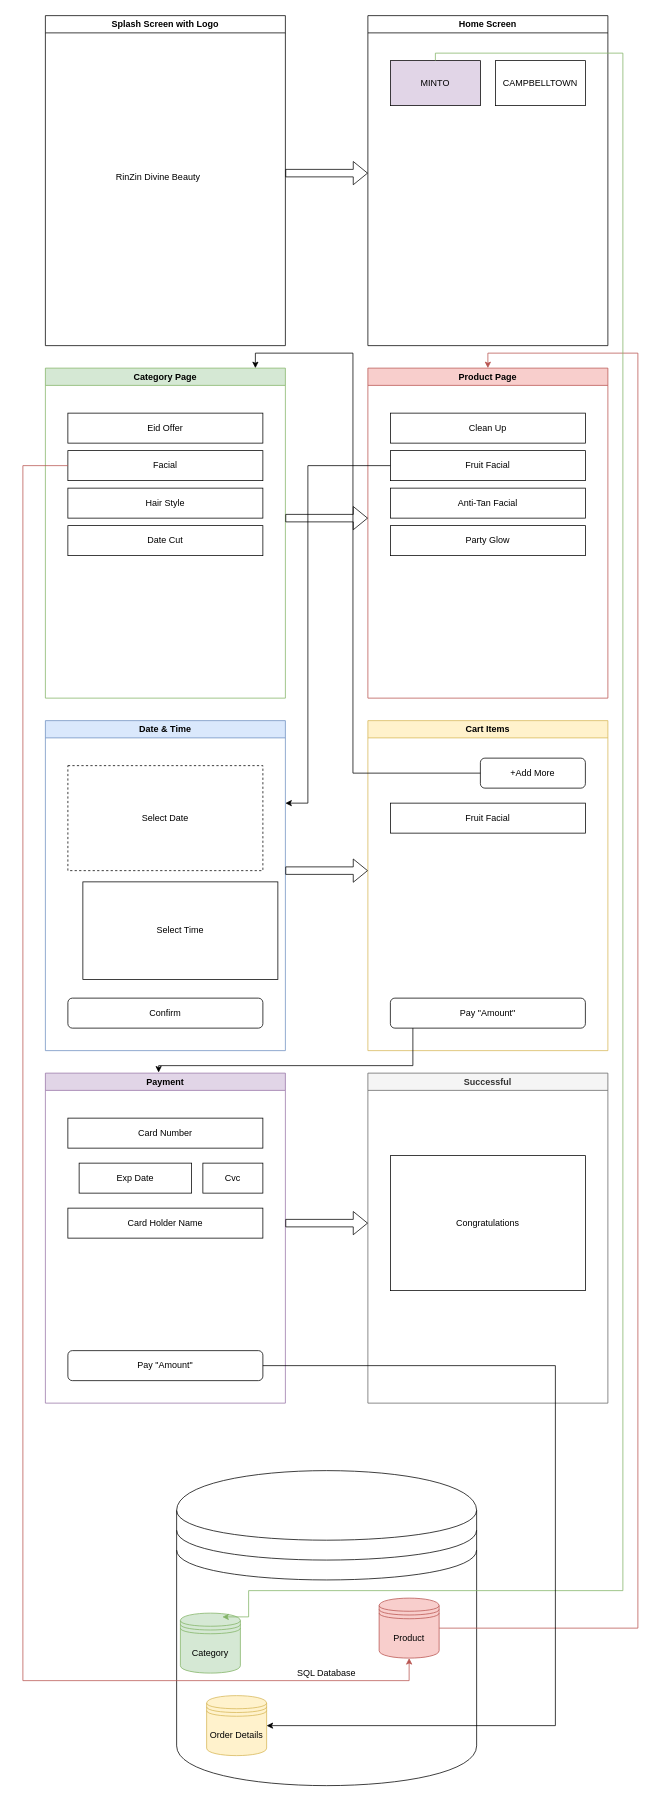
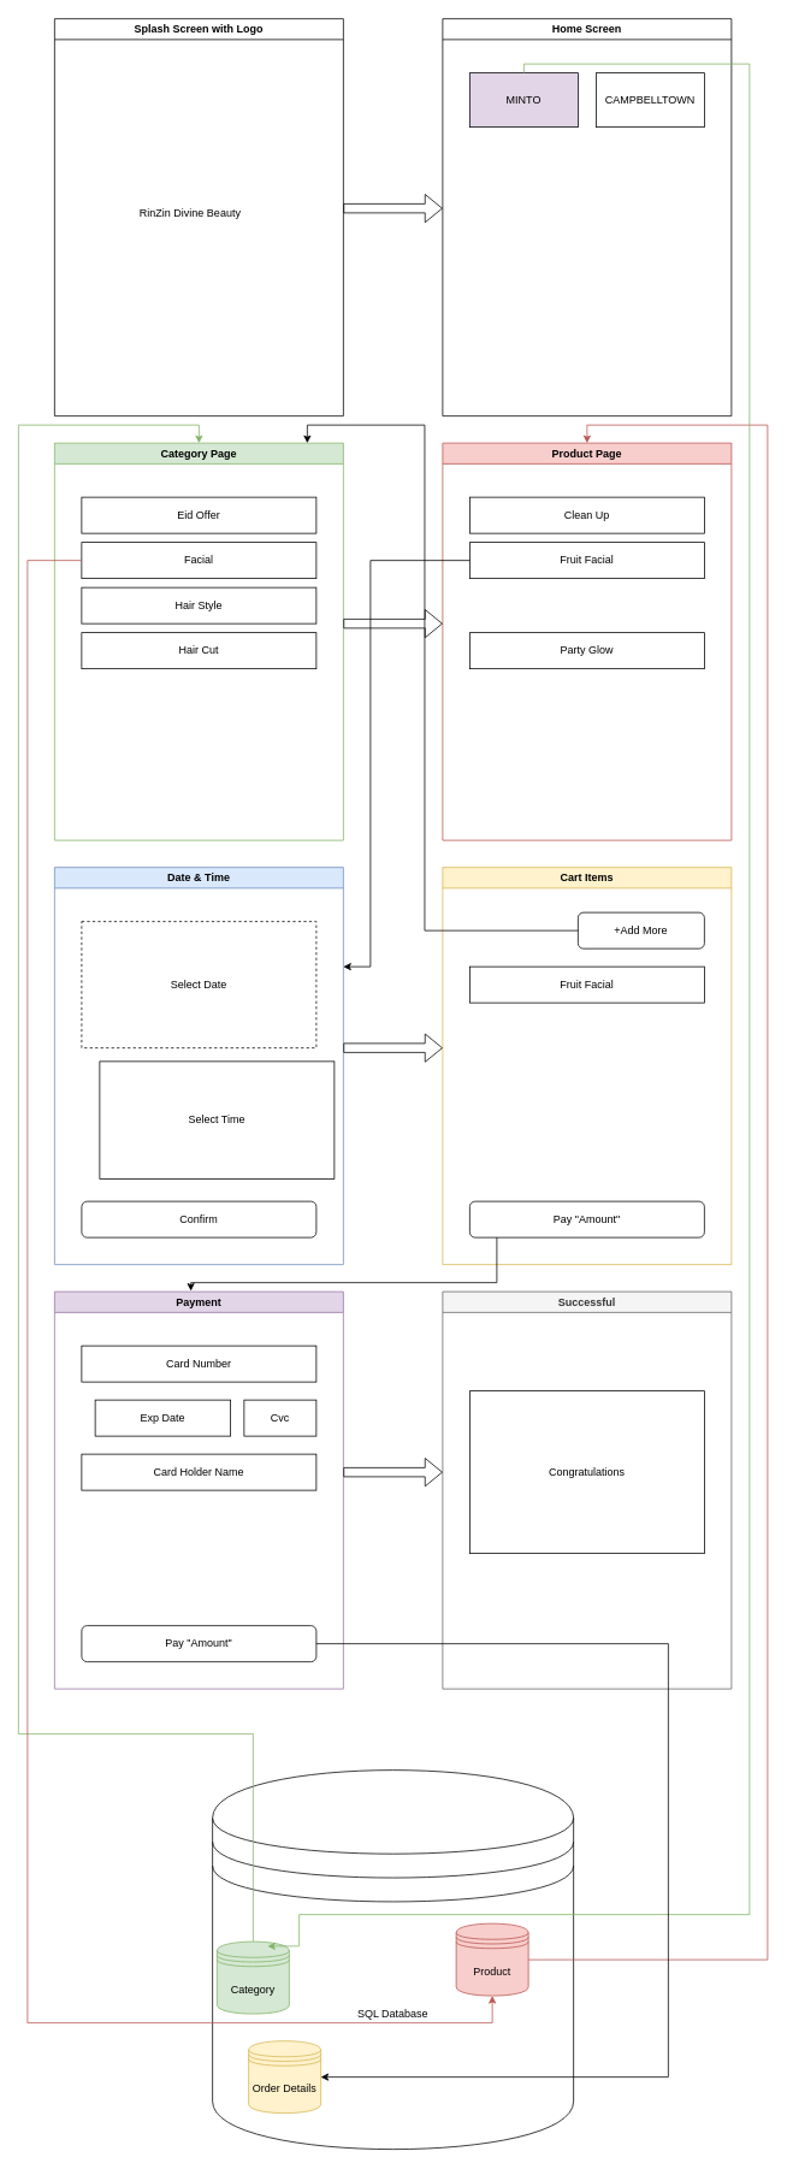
  <mxCell id="0" />
  <mxCell id="1" parent="0" />
  <mxCell id="2" value="SQL Database&lt;div&gt;&lt;br&gt;&lt;/div&gt;" style="shape=datastore;whiteSpace=wrap;html=1;" vertex="1" parent="1"><mxGeometry x="235" y="1960" width="400" height="420" as="geometry" /></mxCell>
+ <mxCell id="3" style="edgeStyle=orthogonalEdgeStyle;rounded=0;orthogonalLoop=1;jettySize=auto;html=1;entryX=0.5;entryY=0;entryDx=0;entryDy=0;fillColor=#d5e8d4;strokeColor=#82b366;" edge="1" parent="1" source="4" target="15"><mxGeometry relative="1" as="geometry"><Array as="points"><mxPoint x="20" y="1920" /><mxPoint x="20" y="470" /><mxPoint x="220" y="470" /></Array></mxGeometry></mxCell>
  <mxCell id="4" value="Category" style="shape=datastore;whiteSpace=wrap;html=1;fillColor=#d5e8d4;strokeColor=#82b366;" vertex="1" parent="1"><mxGeometry x="240" y="2150" width="80" height="80" as="geometry" /></mxCell>
  <mxCell id="5" style="edgeStyle=orthogonalEdgeStyle;rounded=0;orthogonalLoop=1;jettySize=auto;html=1;entryX=0.5;entryY=0;entryDx=0;entryDy=0;fillColor=#f8cecc;strokeColor=#b85450;" edge="1" parent="1" source="6" target="21"><mxGeometry relative="1" as="geometry"><Array as="points"><mxPoint x="850" y="2170" /><mxPoint x="850" y="470" /><mxPoint x="650" y="470" /></Array></mxGeometry></mxCell>
  <mxCell id="6" value="Product" style="shape=datastore;whiteSpace=wrap;html=1;fillColor=#f8cecc;strokeColor=#b85450;" vertex="1" parent="1"><mxGeometry x="505" y="2130" width="80" height="80" as="geometry" /></mxCell>
  <mxCell id="7" value="Order Details" style="shape=datastore;whiteSpace=wrap;html=1;fillColor=#fff2cc;strokeColor=#d6b656;" vertex="1" parent="1"><mxGeometry x="275" y="2260" width="80" height="80" as="geometry" /></mxCell>
  <mxCell id="8" value="Splash Screen with Logo" style="swimlane;whiteSpace=wrap;html=1;" vertex="1" parent="1"><mxGeometry x="60" y="20" width="320" height="440" as="geometry" /></mxCell>
  <mxCell id="9" value="RinZin Divine Beauty" style="text;html=1;align=center;verticalAlign=middle;resizable=0;points=[];autosize=1;strokeColor=none;fillColor=none;" vertex="1" parent="8"><mxGeometry x="80" y="200" width="140" height="30" as="geometry" /></mxCell>
  <mxCell id="10" value="Home Screen" style="swimlane;whiteSpace=wrap;html=1;" vertex="1" parent="1"><mxGeometry x="490" y="20" width="320" height="440" as="geometry" /></mxCell>
  <mxCell id="11" value="MINTO" style="whiteSpace=wrap;html=1;fillColor=#e1d5e7;" vertex="1" parent="10"><mxGeometry x="30" y="60" width="120" height="60" as="geometry" /></mxCell>
  <mxCell id="12" value="CAMPBELLTOWN" style="whiteSpace=wrap;html=1;" vertex="1" parent="10"><mxGeometry x="170" y="60" width="120" height="60" as="geometry" /></mxCell>
  <mxCell id="13" value="" style="shape=flexArrow;endArrow=classic;html=1;rounded=0;" edge="1" parent="1"><mxGeometry width="50" height="50" relative="1" as="geometry"><mxPoint x="380" y="230" as="sourcePoint" /><mxPoint x="490" y="230" as="targetPoint" /></mxGeometry></mxCell>
  <mxCell id="14" style="edgeStyle=orthogonalEdgeStyle;rounded=0;orthogonalLoop=1;jettySize=auto;html=1;fillColor=#d5e8d4;strokeColor=#82b366;entryX=0.7;entryY=0.063;entryDx=0;entryDy=0;entryPerimeter=0;" edge="1" parent="1" source="11" target="4"><mxGeometry relative="1" as="geometry"><mxPoint x="330" y="1880" as="targetPoint" /><Array as="points"><mxPoint x="580" y="70" /><mxPoint x="830" y="70" /><mxPoint x="830" y="2120" /><mxPoint x="331" y="2120" /></Array></mxGeometry></mxCell>
  <mxCell id="15" value="Category Page" style="swimlane;whiteSpace=wrap;html=1;fillColor=#d5e8d4;strokeColor=#82b366;" vertex="1" parent="1"><mxGeometry x="60" y="490" width="320" height="440" as="geometry" /></mxCell>
  <mxCell id="16" value="Eid Offer" style="whiteSpace=wrap;html=1;" vertex="1" parent="15"><mxGeometry x="30" y="60" width="260" height="40" as="geometry" /></mxCell>
- <mxCell id="17" value="Date Cut" style="whiteSpace=wrap;html=1;" vertex="1" parent="15"><mxGeometry x="30" y="210" width="260" height="40" as="geometry" /></mxCell>
+ <mxCell id="17" value="Hair Cut" style="whiteSpace=wrap;html=1;" vertex="1" parent="15"><mxGeometry x="30" y="210" width="260" height="40" as="geometry" /></mxCell>
  <mxCell id="18" value="Hair Style" style="whiteSpace=wrap;html=1;" vertex="1" parent="15"><mxGeometry x="30" y="160" width="260" height="40" as="geometry" /></mxCell>
  <mxCell id="19" value="Facial" style="whiteSpace=wrap;html=1;" vertex="1" parent="15"><mxGeometry x="30" y="110" width="260" height="40" as="geometry" /></mxCell>
  <mxCell id="20" style="edgeStyle=orthogonalEdgeStyle;rounded=0;orthogonalLoop=1;jettySize=auto;html=1;fillColor=#f8cecc;strokeColor=#b85450;entryX=0.5;entryY=1;entryDx=0;entryDy=0;" edge="1" parent="1" source="19" target="6"><mxGeometry relative="1" as="geometry"><mxPoint x="560" y="1960" as="targetPoint" /><Array as="points"><mxPoint x="30" y="620" /><mxPoint x="30" y="2240" /><mxPoint x="545" y="2240" /></Array></mxGeometry></mxCell>
  <mxCell id="21" value="Product Page" style="swimlane;whiteSpace=wrap;html=1;fillColor=#f8cecc;strokeColor=#b85450;" vertex="1" parent="1"><mxGeometry x="490" y="490" width="320" height="440" as="geometry" /></mxCell>
  <mxCell id="22" value="Clean Up" style="whiteSpace=wrap;html=1;" vertex="1" parent="21"><mxGeometry x="30" y="60" width="260" height="40" as="geometry" /></mxCell>
  <mxCell id="23" value="Party Glow" style="whiteSpace=wrap;html=1;" vertex="1" parent="21"><mxGeometry x="30" y="210" width="260" height="40" as="geometry" /></mxCell>
- <mxCell id="24" value="Anti-Tan Facial" style="whiteSpace=wrap;html=1;" vertex="1" parent="21"><mxGeometry x="30" y="160" width="260" height="40" as="geometry" /></mxCell>
  <mxCell id="25" value="Fruit Facial" style="whiteSpace=wrap;html=1;" vertex="1" parent="21"><mxGeometry x="30" y="110" width="260" height="40" as="geometry" /></mxCell>
  <mxCell id="26" value="" style="shape=flexArrow;endArrow=classic;html=1;rounded=0;" edge="1" parent="1"><mxGeometry width="50" height="50" relative="1" as="geometry"><mxPoint x="380" y="690" as="sourcePoint" /><mxPoint x="490" y="690" as="targetPoint" /></mxGeometry></mxCell>
  <mxCell id="27" value="Date &amp;amp; Time" style="swimlane;whiteSpace=wrap;html=1;fillColor=#dae8fc;strokeColor=#6c8ebf;" vertex="1" parent="1"><mxGeometry x="60" y="960" width="320" height="440" as="geometry" /></mxCell>
  <mxCell id="28" value="Select Date" style="whiteSpace=wrap;html=1;dashed=1;" vertex="1" parent="27"><mxGeometry x="30" y="60" width="260" height="140" as="geometry" /></mxCell>
  <mxCell id="29" value="Select Time" style="whiteSpace=wrap;html=1;" vertex="1" parent="27"><mxGeometry x="50" y="215" width="260" height="130" as="geometry" /></mxCell>
  <mxCell id="30" value="Confirm" style="rounded=1;whiteSpace=wrap;html=1;" vertex="1" parent="27"><mxGeometry x="30" y="370" width="260" height="40" as="geometry" /></mxCell>
  <mxCell id="31" value="Cart Items" style="swimlane;whiteSpace=wrap;html=1;fillColor=#fff2cc;strokeColor=#d6b656;" vertex="1" parent="1"><mxGeometry x="490" y="960" width="320" height="440" as="geometry" /></mxCell>
  <mxCell id="32" value="Fruit Facial" style="whiteSpace=wrap;html=1;" vertex="1" parent="31"><mxGeometry x="30" y="110" width="260" height="40" as="geometry" /></mxCell>
  <mxCell id="33" value="+Add More" style="rounded=1;whiteSpace=wrap;html=1;" vertex="1" parent="31"><mxGeometry x="150" y="50" width="140" height="40" as="geometry" /></mxCell>
  <mxCell id="34" value="Pay &quot;Amount&quot;" style="rounded=1;whiteSpace=wrap;html=1;" vertex="1" parent="31"><mxGeometry x="30" y="370" width="260" height="40" as="geometry" /></mxCell>
  <mxCell id="35" value="" style="shape=flexArrow;endArrow=classic;html=1;rounded=0;" edge="1" parent="1"><mxGeometry width="50" height="50" relative="1" as="geometry"><mxPoint x="380" y="1160" as="sourcePoint" /><mxPoint x="490" y="1160" as="targetPoint" /></mxGeometry></mxCell>
  <mxCell id="36" style="edgeStyle=orthogonalEdgeStyle;rounded=0;orthogonalLoop=1;jettySize=auto;html=1;entryX=0.781;entryY=0;entryDx=0;entryDy=0;entryPerimeter=0;" edge="1" parent="1"><mxGeometry relative="1" as="geometry"><mxPoint x="640" y="1030" as="sourcePoint" /><mxPoint x="340.02" y="490" as="targetPoint" /><Array as="points"><mxPoint x="470.1" y="1030" /><mxPoint x="470.1" y="470" /><mxPoint x="340.1" y="470" /></Array></mxGeometry></mxCell>
  <mxCell id="37" style="edgeStyle=orthogonalEdgeStyle;rounded=0;orthogonalLoop=1;jettySize=auto;html=1;entryX=1;entryY=0.25;entryDx=0;entryDy=0;" edge="1" parent="1" source="25" target="27"><mxGeometry relative="1" as="geometry"><Array as="points"><mxPoint x="410" y="620" /><mxPoint x="410" y="1070" /></Array></mxGeometry></mxCell>
  <mxCell id="38" value="Payment" style="swimlane;whiteSpace=wrap;html=1;fillColor=#e1d5e7;strokeColor=#9673a6;" vertex="1" parent="1"><mxGeometry x="60" y="1430" width="320" height="440" as="geometry" /></mxCell>
  <mxCell id="39" value="Card Number" style="whiteSpace=wrap;html=1;" vertex="1" parent="38"><mxGeometry x="30" y="60" width="260" height="40" as="geometry" /></mxCell>
  <mxCell id="40" value="Exp Date" style="whiteSpace=wrap;html=1;" vertex="1" parent="38"><mxGeometry x="45" y="120" width="150" height="40" as="geometry" /></mxCell>
  <mxCell id="41" value="Pay &quot;Amount&quot;" style="rounded=1;whiteSpace=wrap;html=1;" vertex="1" parent="38"><mxGeometry x="30" y="370" width="260" height="40" as="geometry" /></mxCell>
  <mxCell id="42" value="Cvc" style="whiteSpace=wrap;html=1;" vertex="1" parent="38"><mxGeometry x="210" y="120" width="80" height="40" as="geometry" /></mxCell>
  <mxCell id="43" value="Card Holder Name" style="whiteSpace=wrap;html=1;" vertex="1" parent="38"><mxGeometry x="30" y="180" width="260" height="40" as="geometry" /></mxCell>
  <mxCell id="44" value="Successful" style="swimlane;whiteSpace=wrap;html=1;fillColor=#f5f5f5;strokeColor=#666666;fontColor=#333333;" vertex="1" parent="1"><mxGeometry x="490" y="1430" width="320" height="440" as="geometry" /></mxCell>
  <mxCell id="45" value="Congratulations" style="whiteSpace=wrap;html=1;" vertex="1" parent="44"><mxGeometry x="30" y="110" width="260" height="180" as="geometry" /></mxCell>
  <mxCell id="46" value="" style="shape=flexArrow;endArrow=classic;html=1;rounded=0;" edge="1" parent="1"><mxGeometry width="50" height="50" relative="1" as="geometry"><mxPoint x="380" y="1630" as="sourcePoint" /><mxPoint x="490" y="1630" as="targetPoint" /></mxGeometry></mxCell>
  <mxCell id="47" style="edgeStyle=orthogonalEdgeStyle;rounded=0;orthogonalLoop=1;jettySize=auto;html=1;entryX=0.472;entryY=-0.002;entryDx=0;entryDy=0;entryPerimeter=0;" edge="1" parent="1" target="38"><mxGeometry relative="1" as="geometry"><mxPoint x="550" y="1370" as="sourcePoint" /><Array as="points"><mxPoint x="550" y="1420" /><mxPoint x="211" y="1420" /></Array></mxGeometry></mxCell>
  <mxCell id="48" style="edgeStyle=orthogonalEdgeStyle;rounded=0;orthogonalLoop=1;jettySize=auto;html=1;entryX=1;entryY=0.5;entryDx=0;entryDy=0;" edge="1" parent="1" source="41" target="7"><mxGeometry relative="1" as="geometry"><mxPoint x="585" y="2300" as="targetPoint" /><Array as="points"><mxPoint x="740" y="1820" /><mxPoint x="740" y="2300" /></Array></mxGeometry></mxCell>
